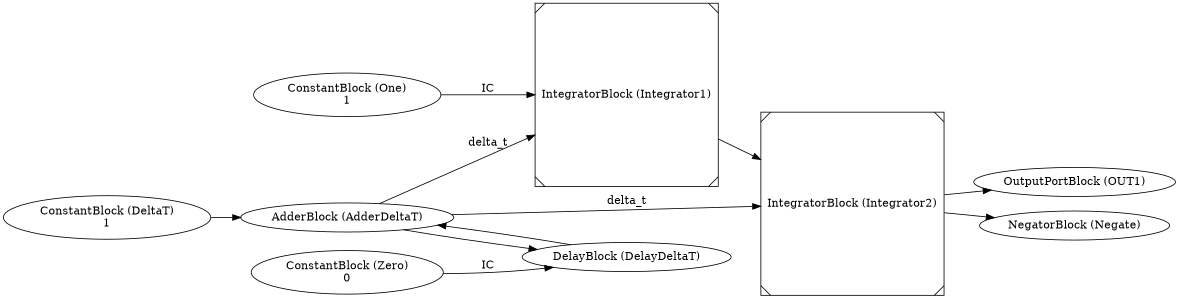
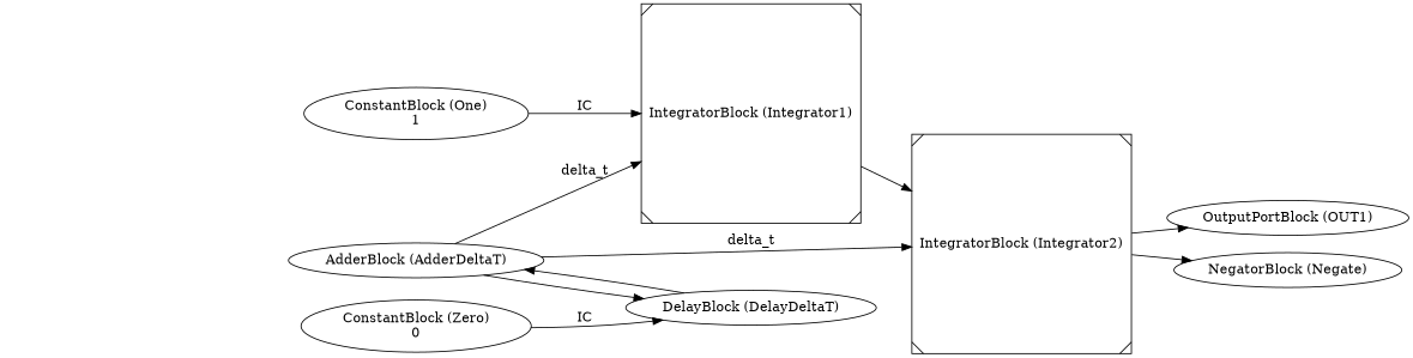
  digraph {
    rankdir=LR
    n1 [label="OutputPortBlock (OUT1)"]
    n2 [label="IntegratorBlock (Integrator2)" shape=Msquare]
    n3 [label="NegatorBlock (Negate)"]
    n4 [label="ConstantBlock (Zero)\n0"]
    n5 [label="DelayBlock (DelayDeltaT)"]
    n6 [label="AdderBlock (AdderDeltaT)"]
    n7 [label="ConstantBlock (One)\n1"]
    n8 [label="IntegratorBlock (Integrator1)" shape=Msquare]
-   n9 [label="ConstantBlock (DeltaT)\n1"]
    n2 -> n1
    n2 -> n3
    n4 -> n5 [label=IC]
    n5 -> n6
    n6 -> n2 [label=delta_t]
    n6 -> n5
    n6 -> n8 [label=delta_t]
    n7 -> n8 [label=IC]
    n8 -> n2
-   n9 -> n6
  }
